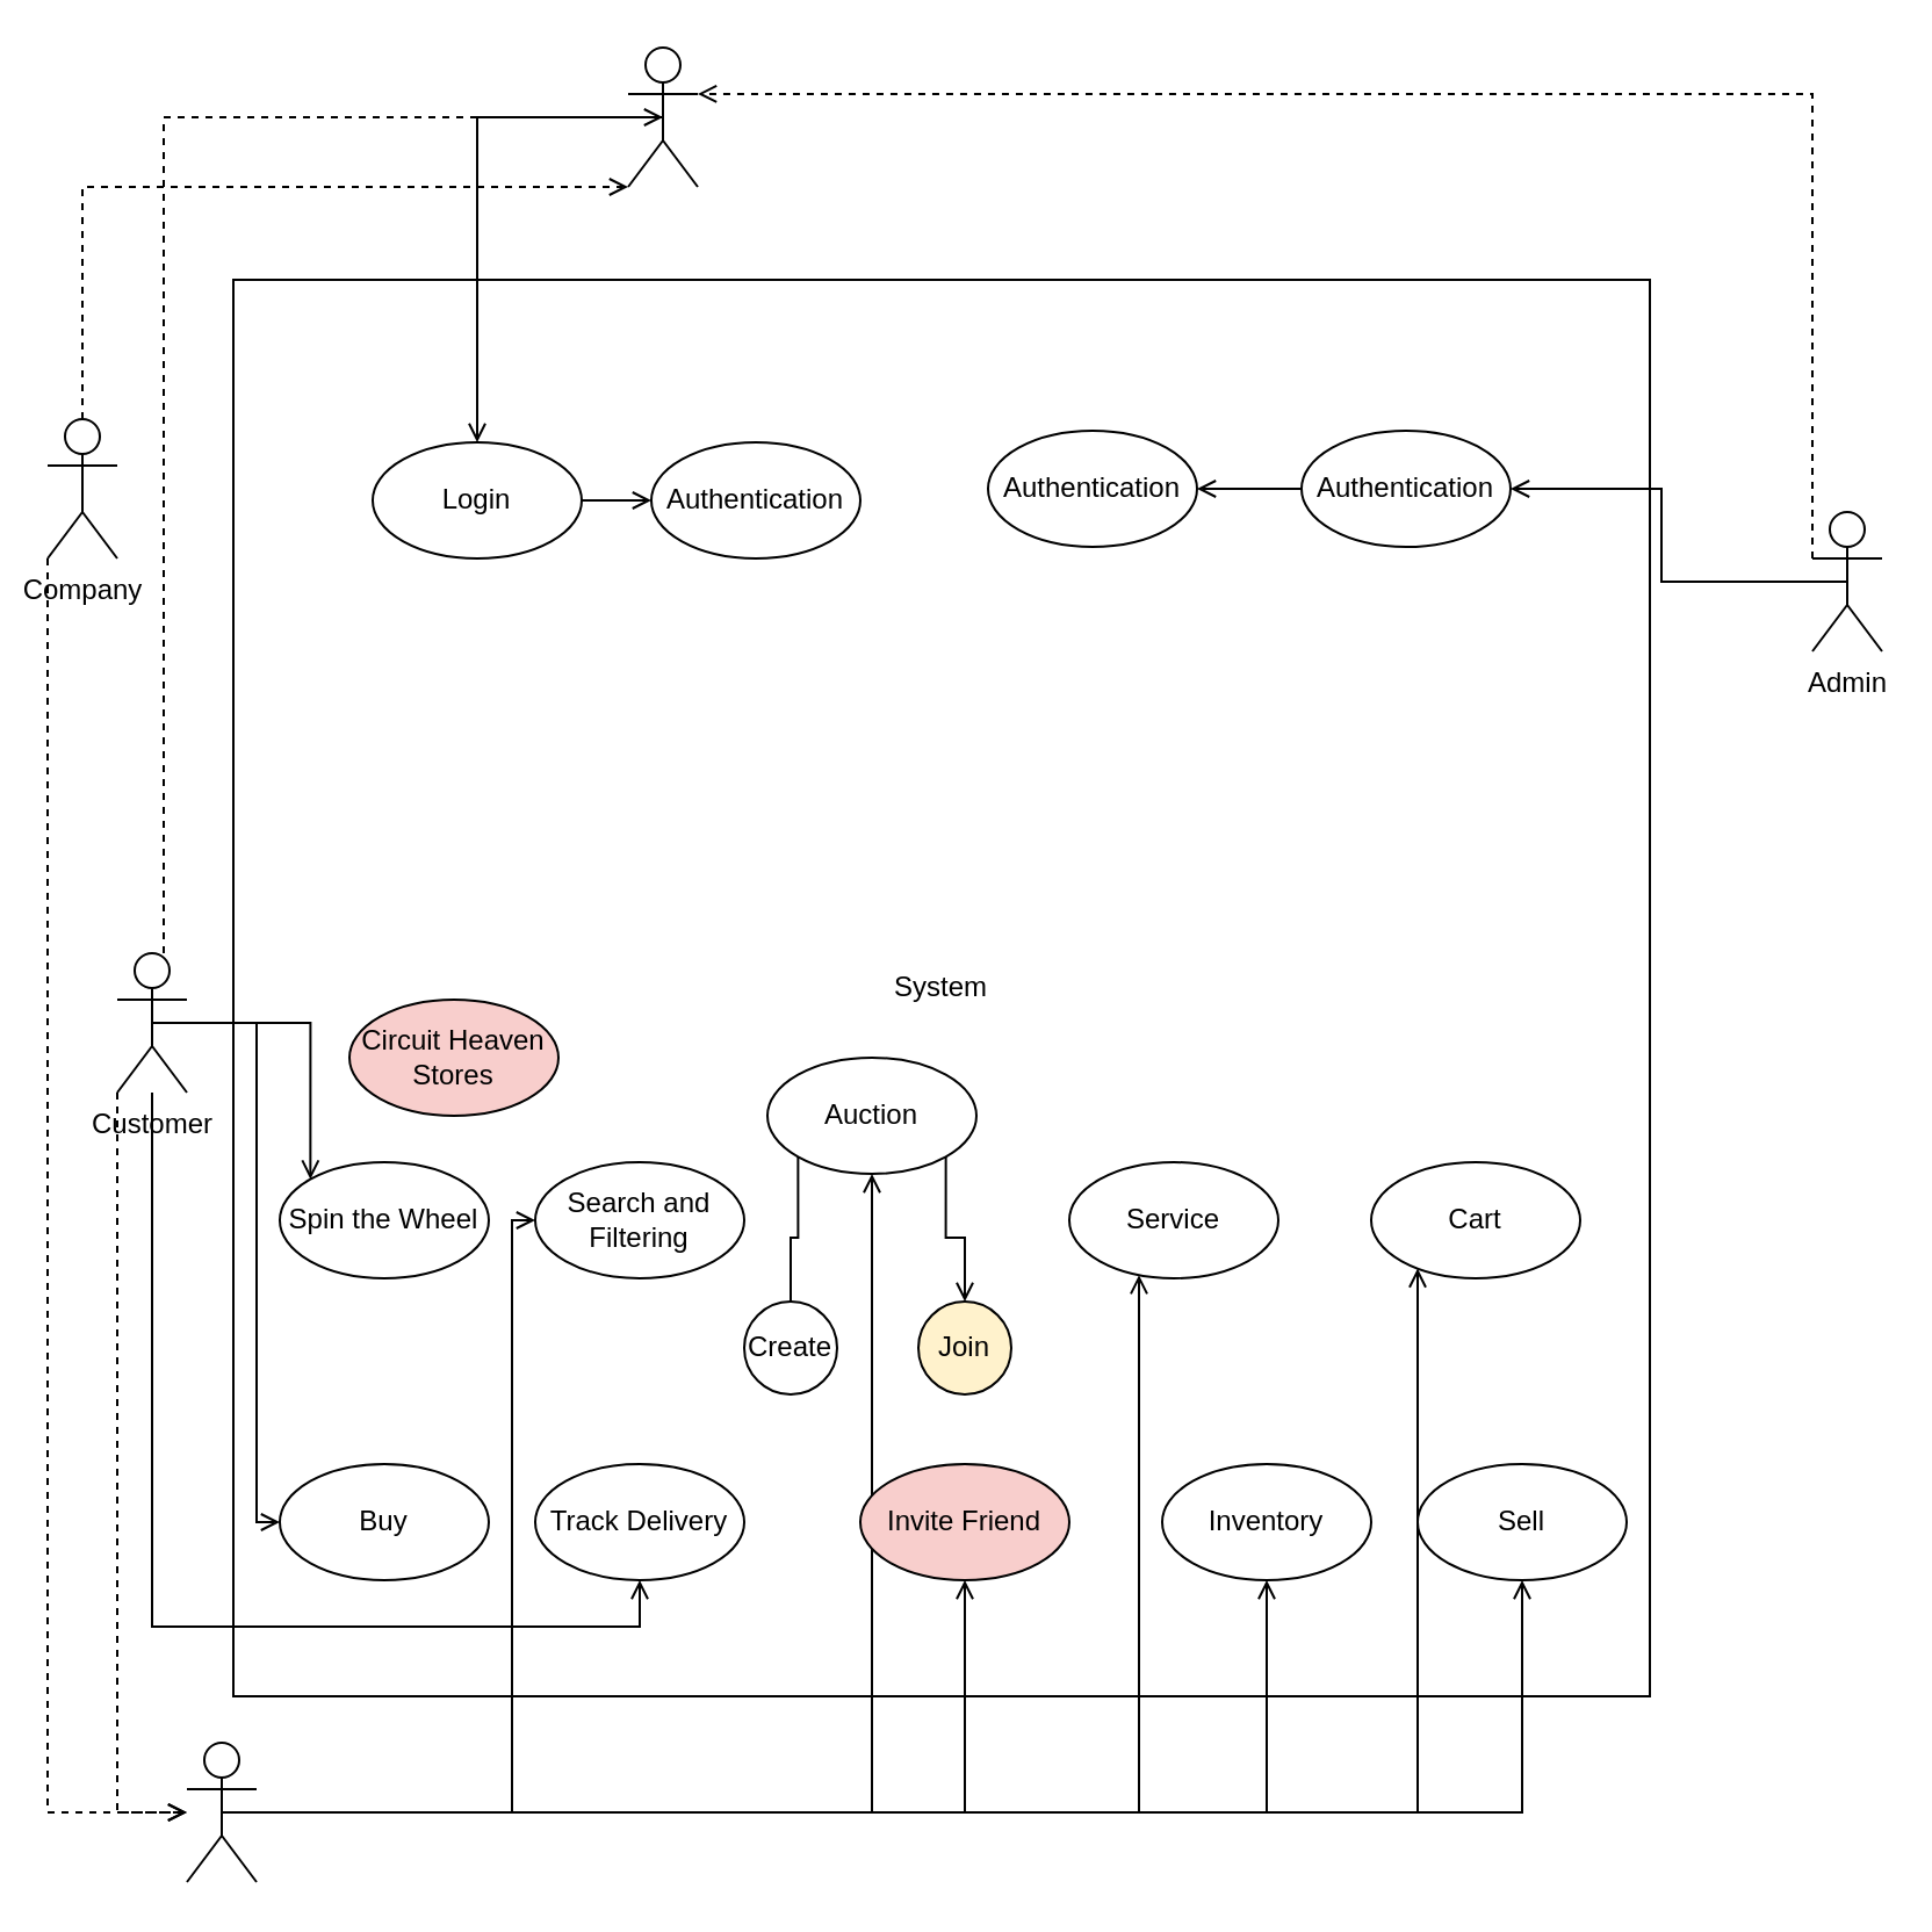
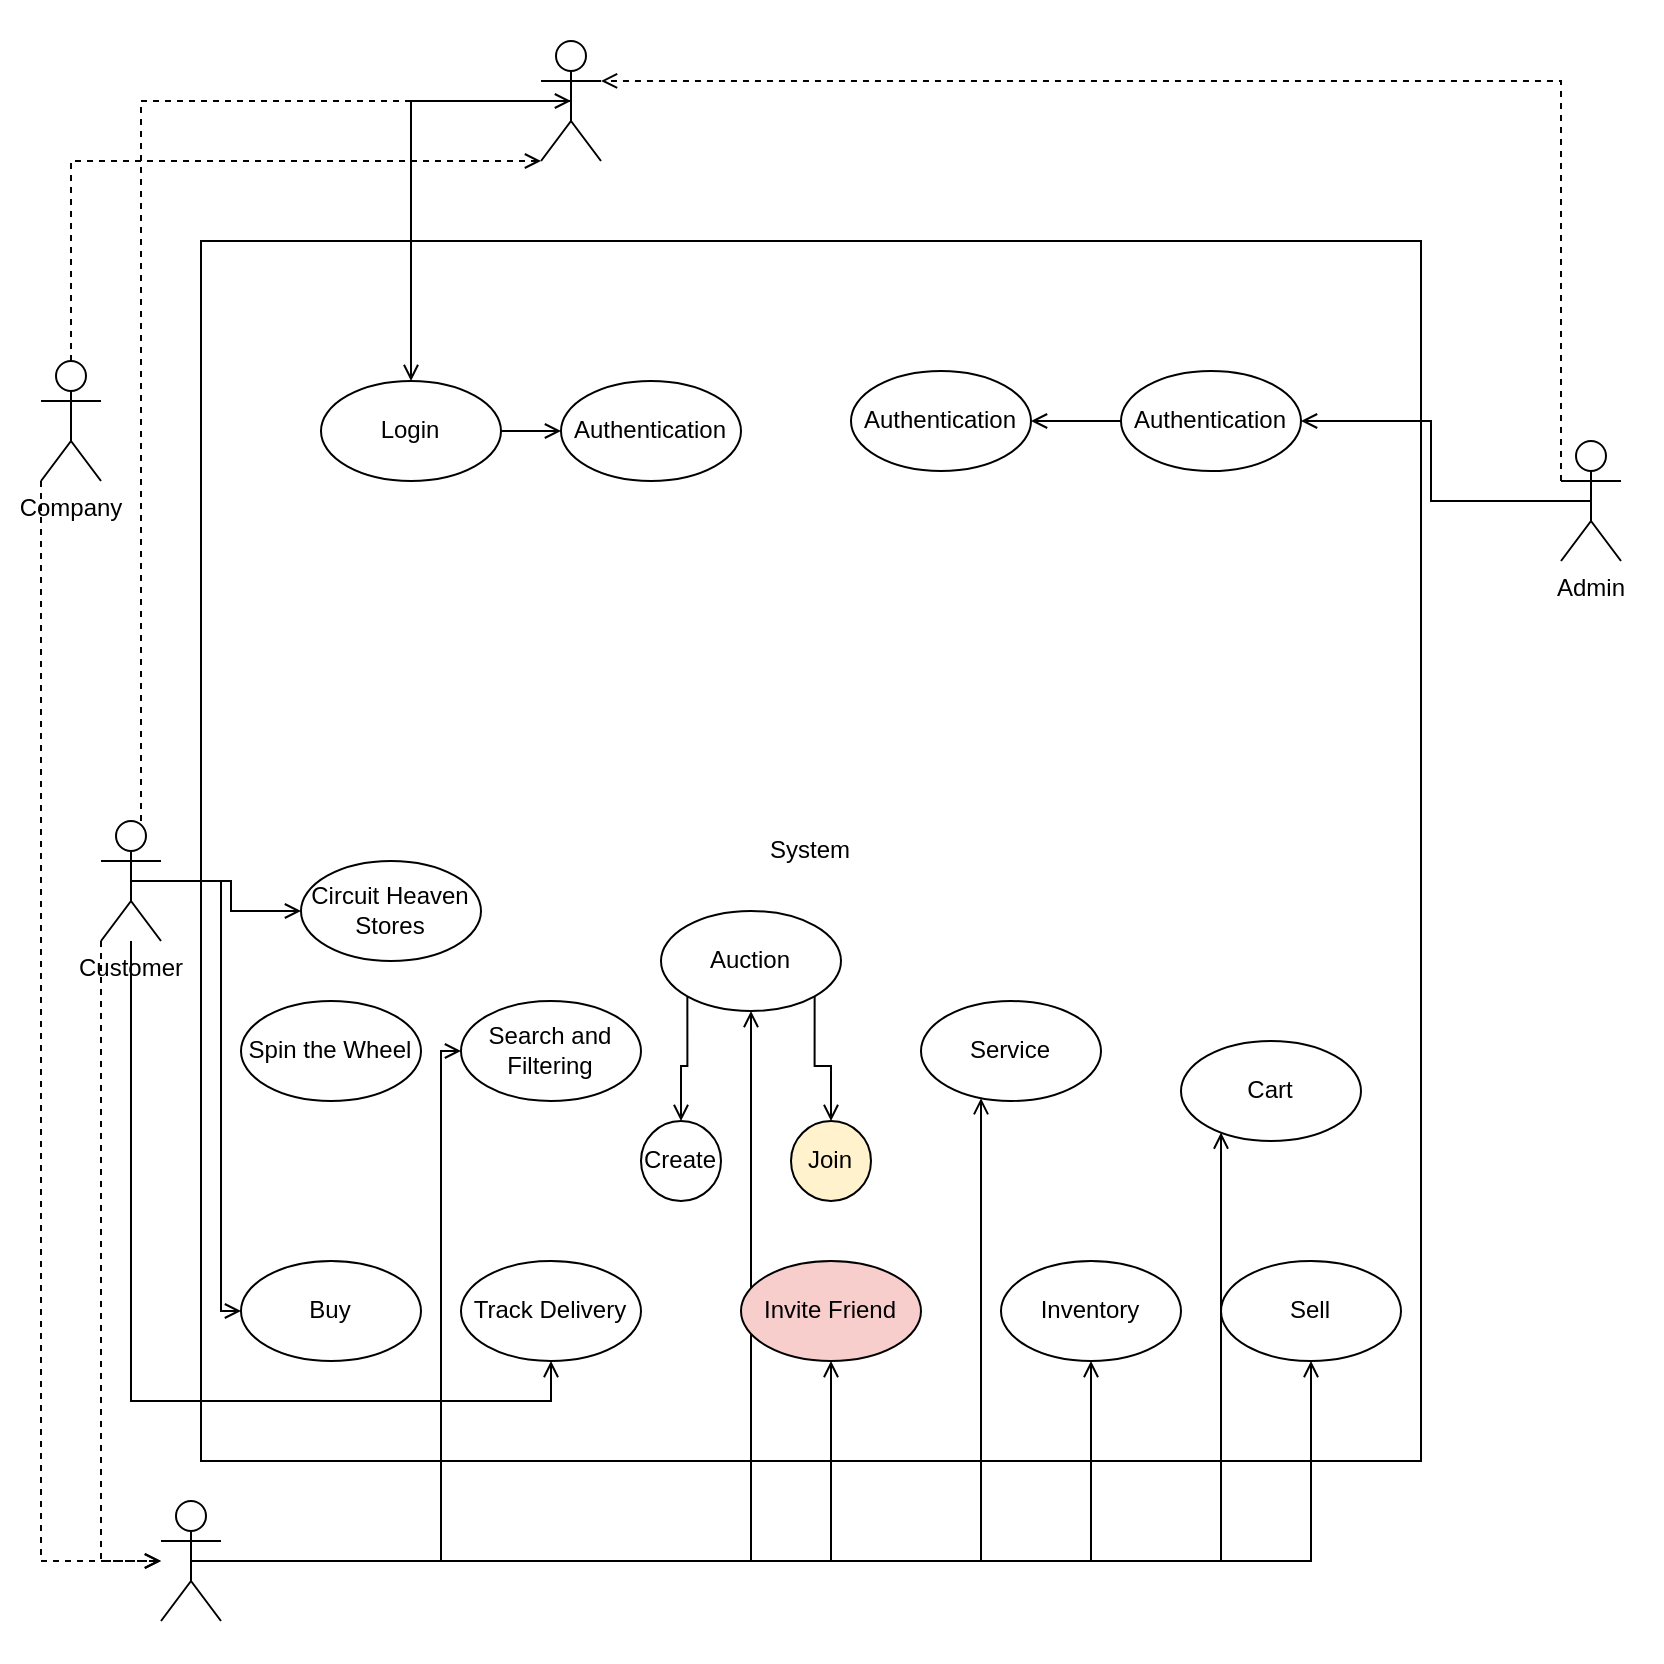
  <mxCell id="0" />
  <mxCell id="1" parent="0" />
  <mxCell id="2" value="&lt;p style=&quot;line-height: 120%;&quot;&gt;&lt;font style=&quot;font-size: 12px;&quot;&gt;System&lt;/font&gt;&lt;/p&gt;" style="whiteSpace=wrap;html=1;aspect=fixed;" vertex="1" parent="1"><mxGeometry x="100" y="120" width="610" height="610" as="geometry" /></mxCell>
  <mxCell id="3" style="edgeStyle=orthogonalEdgeStyle;rounded=0;orthogonalLoop=1;jettySize=auto;html=1;entryX=0;entryY=1;entryDx=0;entryDy=0;entryPerimeter=0;dashed=1;endArrow=open;endFill=0;" edge="1" parent="1" source="5" target="22"><mxGeometry relative="1" as="geometry"><Array as="points"><mxPoint x="35" y="80" /></Array></mxGeometry></mxCell>
  <mxCell id="4" style="edgeStyle=orthogonalEdgeStyle;rounded=0;orthogonalLoop=1;jettySize=auto;html=1;dashed=1;endArrow=open;endFill=0;" edge="1" parent="1" source="5" target="19"><mxGeometry relative="1" as="geometry"><Array as="points"><mxPoint x="20" y="780" /></Array></mxGeometry></mxCell>
  <mxCell id="5" value="Company" style="shape=umlActor;verticalLabelPosition=bottom;verticalAlign=top;html=1;outlineConnect=0;" vertex="1" parent="1"><mxGeometry x="20" y="180" width="30" height="60" as="geometry" /></mxCell>
  <mxCell id="6" style="edgeStyle=orthogonalEdgeStyle;rounded=0;orthogonalLoop=1;jettySize=auto;html=1;entryX=0.5;entryY=0.5;entryDx=0;entryDy=0;entryPerimeter=0;dashed=1;endArrow=open;endFill=0;" edge="1" parent="1" source="11" target="22"><mxGeometry relative="1" as="geometry"><Array as="points"><mxPoint x="70" y="50" /></Array></mxGeometry></mxCell>
  <mxCell id="7" style="edgeStyle=orthogonalEdgeStyle;rounded=0;orthogonalLoop=1;jettySize=auto;html=1;dashed=1;endArrow=open;endFill=0;" edge="1" parent="1" source="11" target="19"><mxGeometry relative="1" as="geometry"><Array as="points"><mxPoint x="50" y="780" /></Array></mxGeometry></mxCell>
- <mxCell id="8" style="edgeStyle=orthogonalEdgeStyle;rounded=0;orthogonalLoop=1;jettySize=auto;html=1;exitX=0.5;exitY=0.5;exitDx=0;exitDy=0;exitPerimeter=0;entryX=0;entryY=0;entryDx=0;entryDy=0;endArrow=open;endFill=0;" edge="1" parent="1" source="11" target="37"><mxGeometry relative="1" as="geometry" /></mxCell>
+ <mxCell id="8" style="edgeStyle=orthogonalEdgeStyle;rounded=0;orthogonalLoop=1;jettySize=auto;html=1;exitX=0.5;exitY=0.5;exitDx=0;exitDy=0;exitPerimeter=0;endArrow=open;endFill=0;" edge="1" parent="1" source="11" target="46"><mxGeometry relative="1" as="geometry" /></mxCell>
  <mxCell id="9" style="edgeStyle=orthogonalEdgeStyle;rounded=0;orthogonalLoop=1;jettySize=auto;html=1;exitX=0.5;exitY=0.5;exitDx=0;exitDy=0;exitPerimeter=0;endArrow=open;endFill=0;" edge="1" parent="1" source="11" target="39"><mxGeometry relative="1" as="geometry"><Array as="points"><mxPoint x="110" y="440" /><mxPoint x="110" y="655" /></Array></mxGeometry></mxCell>
  <mxCell id="10" style="edgeStyle=orthogonalEdgeStyle;rounded=0;orthogonalLoop=1;jettySize=auto;html=1;entryX=0.5;entryY=1;entryDx=0;entryDy=0;endArrow=open;endFill=0;" edge="1" parent="1" source="11" target="40"><mxGeometry relative="1" as="geometry"><Array as="points"><mxPoint x="65" y="700" /><mxPoint x="275" y="700" /></Array></mxGeometry></mxCell>
  <mxCell id="11" value="Customer" style="shape=umlActor;verticalLabelPosition=bottom;verticalAlign=top;html=1;outlineConnect=0;" vertex="1" parent="1"><mxGeometry x="50" y="410" width="30" height="60" as="geometry" /></mxCell>
  <mxCell id="12" style="edgeStyle=orthogonalEdgeStyle;rounded=0;orthogonalLoop=1;jettySize=auto;html=1;exitX=0.5;exitY=0.5;exitDx=0;exitDy=0;exitPerimeter=0;endArrow=open;endFill=0;" edge="1" parent="1" source="19" target="38"><mxGeometry relative="1" as="geometry"><Array as="points"><mxPoint x="220" y="780" /><mxPoint x="220" y="525" /></Array></mxGeometry></mxCell>
  <mxCell id="13" style="edgeStyle=orthogonalEdgeStyle;rounded=0;orthogonalLoop=1;jettySize=auto;html=1;exitX=0.5;exitY=0.5;exitDx=0;exitDy=0;exitPerimeter=0;entryX=0.5;entryY=1;entryDx=0;entryDy=0;endArrow=open;endFill=0;" edge="1" parent="1" source="19" target="41"><mxGeometry relative="1" as="geometry" /></mxCell>
  <mxCell id="14" style="edgeStyle=orthogonalEdgeStyle;rounded=0;orthogonalLoop=1;jettySize=auto;html=1;exitX=0.5;exitY=0.5;exitDx=0;exitDy=0;exitPerimeter=0;entryX=0.5;entryY=1;entryDx=0;entryDy=0;endArrow=open;endFill=0;" edge="1" parent="1" source="19" target="36"><mxGeometry relative="1" as="geometry" /></mxCell>
  <mxCell id="15" style="edgeStyle=orthogonalEdgeStyle;rounded=0;orthogonalLoop=1;jettySize=auto;html=1;exitX=0.5;exitY=0.5;exitDx=0;exitDy=0;exitPerimeter=0;entryX=0.5;entryY=1;entryDx=0;entryDy=0;endArrow=open;endFill=0;" edge="1" parent="1" source="19" target="42"><mxGeometry relative="1" as="geometry" /></mxCell>
  <mxCell id="16" style="edgeStyle=orthogonalEdgeStyle;rounded=0;orthogonalLoop=1;jettySize=auto;html=1;exitX=0.5;exitY=0.5;exitDx=0;exitDy=0;exitPerimeter=0;endArrow=open;endFill=0;" edge="1" parent="1" source="19" target="43"><mxGeometry relative="1" as="geometry" /></mxCell>
  <mxCell id="17" style="edgeStyle=orthogonalEdgeStyle;rounded=0;orthogonalLoop=1;jettySize=auto;html=1;exitX=0.5;exitY=0.5;exitDx=0;exitDy=0;exitPerimeter=0;endArrow=open;endFill=0;" edge="1" parent="1" source="19" target="32"><mxGeometry relative="1" as="geometry"><Array as="points"><mxPoint x="610" y="780" /></Array></mxGeometry></mxCell>
  <mxCell id="18" style="edgeStyle=orthogonalEdgeStyle;rounded=0;orthogonalLoop=1;jettySize=auto;html=1;exitX=0.5;exitY=0.5;exitDx=0;exitDy=0;exitPerimeter=0;endArrow=open;endFill=0;" edge="1" parent="1" source="19" target="33"><mxGeometry relative="1" as="geometry"><Array as="points"><mxPoint x="490" y="780" /></Array></mxGeometry></mxCell>
  <mxCell id="19" value="" style="shape=umlActor;verticalLabelPosition=bottom;verticalAlign=top;html=1;outlineConnect=0;" vertex="1" parent="1"><mxGeometry x="80" y="750" width="30" height="60" as="geometry" /></mxCell>
  <mxCell id="20" style="edgeStyle=orthogonalEdgeStyle;rounded=0;orthogonalLoop=1;jettySize=auto;html=1;exitX=0.5;exitY=0.5;exitDx=0;exitDy=0;exitPerimeter=0;endArrow=open;endFill=0;strokeColor=none;" edge="1" parent="1" source="22" target="27"><mxGeometry relative="1" as="geometry" /></mxCell>
  <mxCell id="21" style="edgeStyle=orthogonalEdgeStyle;rounded=0;orthogonalLoop=1;jettySize=auto;html=1;exitX=0.5;exitY=0.5;exitDx=0;exitDy=0;exitPerimeter=0;entryX=0.5;entryY=0;entryDx=0;entryDy=0;endArrow=open;endFill=0;" edge="1" parent="1" source="22" target="27"><mxGeometry relative="1" as="geometry" /></mxCell>
  <mxCell id="22" value="" style="shape=umlActor;verticalLabelPosition=bottom;verticalAlign=top;html=1;outlineConnect=0;" vertex="1" parent="1"><mxGeometry x="270" y="20" width="30" height="60" as="geometry" /></mxCell>
  <mxCell id="23" style="edgeStyle=orthogonalEdgeStyle;rounded=0;orthogonalLoop=1;jettySize=auto;html=1;exitX=0;exitY=0.333;exitDx=0;exitDy=0;exitPerimeter=0;entryX=1;entryY=0.333;entryDx=0;entryDy=0;entryPerimeter=0;dashed=1;endArrow=open;endFill=0;" edge="1" parent="1" source="25" target="22"><mxGeometry relative="1" as="geometry"><Array as="points"><mxPoint x="780" y="40" /></Array></mxGeometry></mxCell>
  <mxCell id="24" style="edgeStyle=orthogonalEdgeStyle;rounded=0;orthogonalLoop=1;jettySize=auto;html=1;exitX=0.5;exitY=0.5;exitDx=0;exitDy=0;exitPerimeter=0;entryX=1;entryY=0.5;entryDx=0;entryDy=0;endArrow=open;endFill=0;" edge="1" parent="1" source="25" target="31"><mxGeometry relative="1" as="geometry" /></mxCell>
  <mxCell id="25" value="Admin" style="shape=umlActor;verticalLabelPosition=bottom;verticalAlign=top;html=1;outlineConnect=0;" vertex="1" parent="1"><mxGeometry x="780" y="220" width="30" height="60" as="geometry" /></mxCell>
  <mxCell id="26" value="" style="edgeStyle=orthogonalEdgeStyle;rounded=0;orthogonalLoop=1;jettySize=auto;html=1;endArrow=open;endFill=0;" edge="1" parent="1" source="27" target="28"><mxGeometry relative="1" as="geometry" /></mxCell>
  <mxCell id="27" value="Login" style="ellipse;whiteSpace=wrap;html=1;" vertex="1" parent="1"><mxGeometry x="160" y="190" width="90" height="50" as="geometry" /></mxCell>
  <mxCell id="28" value="Authentication" style="ellipse;whiteSpace=wrap;html=1;" vertex="1" parent="1"><mxGeometry x="280" y="190" width="90" height="50" as="geometry" /></mxCell>
  <mxCell id="29" value="Authentication" style="ellipse;whiteSpace=wrap;html=1;" vertex="1" parent="1"><mxGeometry x="425" y="185" width="90" height="50" as="geometry" /></mxCell>
  <mxCell id="30" style="edgeStyle=orthogonalEdgeStyle;rounded=0;orthogonalLoop=1;jettySize=auto;html=1;exitX=0;exitY=0.5;exitDx=0;exitDy=0;endArrow=open;endFill=0;" edge="1" parent="1" source="31" target="29"><mxGeometry relative="1" as="geometry" /></mxCell>
  <mxCell id="31" value="Authentication" style="ellipse;whiteSpace=wrap;html=1;" vertex="1" parent="1"><mxGeometry x="560" y="185" width="90" height="50" as="geometry" /></mxCell>
- <mxCell id="32" value="Cart" style="ellipse;whiteSpace=wrap;html=1;" vertex="1" parent="1"><mxGeometry x="590" y="500" width="90" height="50" as="geometry" /></mxCell>
+ <mxCell id="32" value="Cart" style="ellipse;whiteSpace=wrap;html=1;" vertex="1" parent="1"><mxGeometry x="590" y="520" width="90" height="50" as="geometry" /></mxCell>
  <mxCell id="33" value="Service" style="ellipse;whiteSpace=wrap;html=1;" vertex="1" parent="1"><mxGeometry x="460" y="500" width="90" height="50" as="geometry" /></mxCell>
- <mxCell id="34" style="edgeStyle=orthogonalEdgeStyle;rounded=0;orthogonalLoop=1;jettySize=auto;html=1;exitX=0;exitY=1;exitDx=0;exitDy=0;entryX=0.5;entryY=0;entryDx=0;entryDy=0;endArrow=none;endFill=0;" edge="1" parent="1" source="36" target="44"><mxGeometry relative="1" as="geometry" /></mxCell>
+ <mxCell id="34" style="edgeStyle=orthogonalEdgeStyle;rounded=0;orthogonalLoop=1;jettySize=auto;html=1;exitX=0;exitY=1;exitDx=0;exitDy=0;entryX=0.5;entryY=0;entryDx=0;entryDy=0;endArrow=open;endFill=0;" edge="1" parent="1" source="36" target="44"><mxGeometry relative="1" as="geometry" /></mxCell>
  <mxCell id="35" style="edgeStyle=orthogonalEdgeStyle;rounded=0;orthogonalLoop=1;jettySize=auto;html=1;exitX=1;exitY=1;exitDx=0;exitDy=0;entryX=0.5;entryY=0;entryDx=0;entryDy=0;endArrow=open;endFill=0;" edge="1" parent="1" source="36" target="45"><mxGeometry relative="1" as="geometry" /></mxCell>
  <mxCell id="36" value="Auction" style="ellipse;whiteSpace=wrap;html=1;" vertex="1" parent="1"><mxGeometry x="330" y="455" width="90" height="50" as="geometry" /></mxCell>
  <mxCell id="37" value="Spin the Wheel" style="ellipse;whiteSpace=wrap;html=1;" vertex="1" parent="1"><mxGeometry x="120" y="500" width="90" height="50" as="geometry" /></mxCell>
  <mxCell id="38" value="Search and Filtering" style="ellipse;whiteSpace=wrap;html=1;" vertex="1" parent="1"><mxGeometry x="230" y="500" width="90" height="50" as="geometry" /></mxCell>
  <mxCell id="39" value="Buy" style="ellipse;whiteSpace=wrap;html=1;" vertex="1" parent="1"><mxGeometry x="120" y="630" width="90" height="50" as="geometry" /></mxCell>
  <mxCell id="40" value="Track Delivery" style="ellipse;whiteSpace=wrap;html=1;" vertex="1" parent="1"><mxGeometry x="230" y="630" width="90" height="50" as="geometry" /></mxCell>
  <mxCell id="41" value="Invite Friend" style="ellipse;whiteSpace=wrap;html=1;fillColor=#f8cecc;" vertex="1" parent="1"><mxGeometry x="370" y="630" width="90" height="50" as="geometry" /></mxCell>
  <mxCell id="42" value="Inventory" style="ellipse;whiteSpace=wrap;html=1;" vertex="1" parent="1"><mxGeometry x="500" y="630" width="90" height="50" as="geometry" /></mxCell>
  <mxCell id="43" value="Sell" style="ellipse;whiteSpace=wrap;html=1;" vertex="1" parent="1"><mxGeometry x="610" y="630" width="90" height="50" as="geometry" /></mxCell>
  <mxCell id="44" value="Create" style="ellipse;whiteSpace=wrap;html=1;aspect=fixed;" vertex="1" parent="1"><mxGeometry x="320" y="560" width="40" height="40" as="geometry" /></mxCell>
  <mxCell id="45" value="Join" style="ellipse;whiteSpace=wrap;html=1;aspect=fixed;fillColor=#fff2cc;" vertex="1" parent="1"><mxGeometry x="395" y="560" width="40" height="40" as="geometry" /></mxCell>
- <mxCell id="46" value="Circuit Heaven Stores" style="ellipse;whiteSpace=wrap;html=1;fillColor=#f8cecc;" vertex="1" parent="1"><mxGeometry x="150" y="430" width="90" height="50" as="geometry" /></mxCell>
+ <mxCell id="46" value="Circuit Heaven Stores" style="ellipse;whiteSpace=wrap;html=1;" vertex="1" parent="1"><mxGeometry x="150" y="430" width="90" height="50" as="geometry" /></mxCell>
